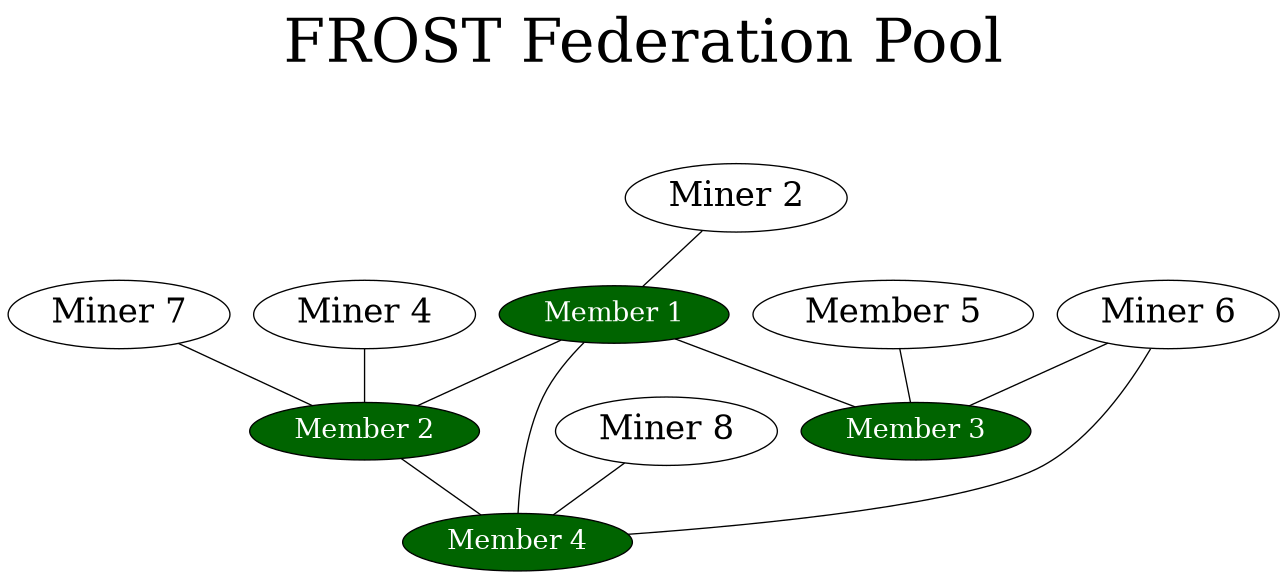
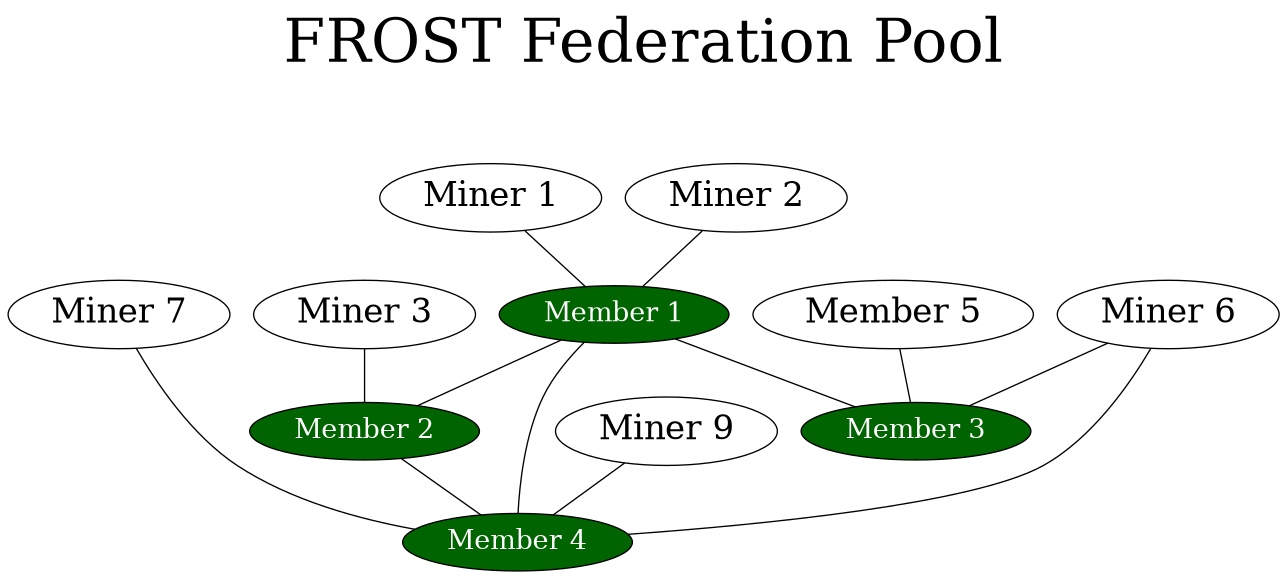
  graph {
    fontsize=45
    label="FROST Federation Pool"
    labelloc=t
    node [fontsize=25]
    "Member 1" [fillcolor=darkgreen fontcolor=white fontsize=20 style=filled]
    "Member 2" [fillcolor=darkgreen fontcolor=white fontsize=20 style=filled]
    "Member 3" [fillcolor=darkgreen fontcolor=white fontsize=20 style=filled]
    "Member 4" [fillcolor=darkgreen fontcolor=white fontsize=20 style=filled]
+   "Miner 1"
    "Miner 2"
-   "Miner 3" [label="Miner 4"]
+   "Miner 3"
    n8 [label="Member 5"]
    "Miner 6"
    "Miner 7"
-   "Miner 8"
+   "Miner 8" [label="Miner 9"]
    subgraph sub_1 {
      color=grey
      fontsize=25
      label=Federation
      "Member 1"
      "Member 2"
      "Member 3"
      "Member 4"
    }
    subgraph sub_2 {
+     "Miner 1"
      "Miner 2"
      "Miner 3"
      n8
      "Miner 6"
      "Miner 7"
      "Miner 8"
    }
    "Member 1" -- "Member 2"
    "Member 1" -- "Member 3"
    "Member 1" -- "Member 4"
    "Member 2" -- "Member 4"
+   "Miner 1" -- "Member 1"
    "Miner 2" -- "Member 1"
    "Miner 3" -- "Member 2"
    n8 -- "Member 3"
    "Miner 6" -- "Member 3"
    "Miner 6" -- "Member 4"
-   "Miner 7" -- "Member 2"
+   "Miner 7" -- "Member 4"
    "Miner 8" -- "Member 4"
  }
